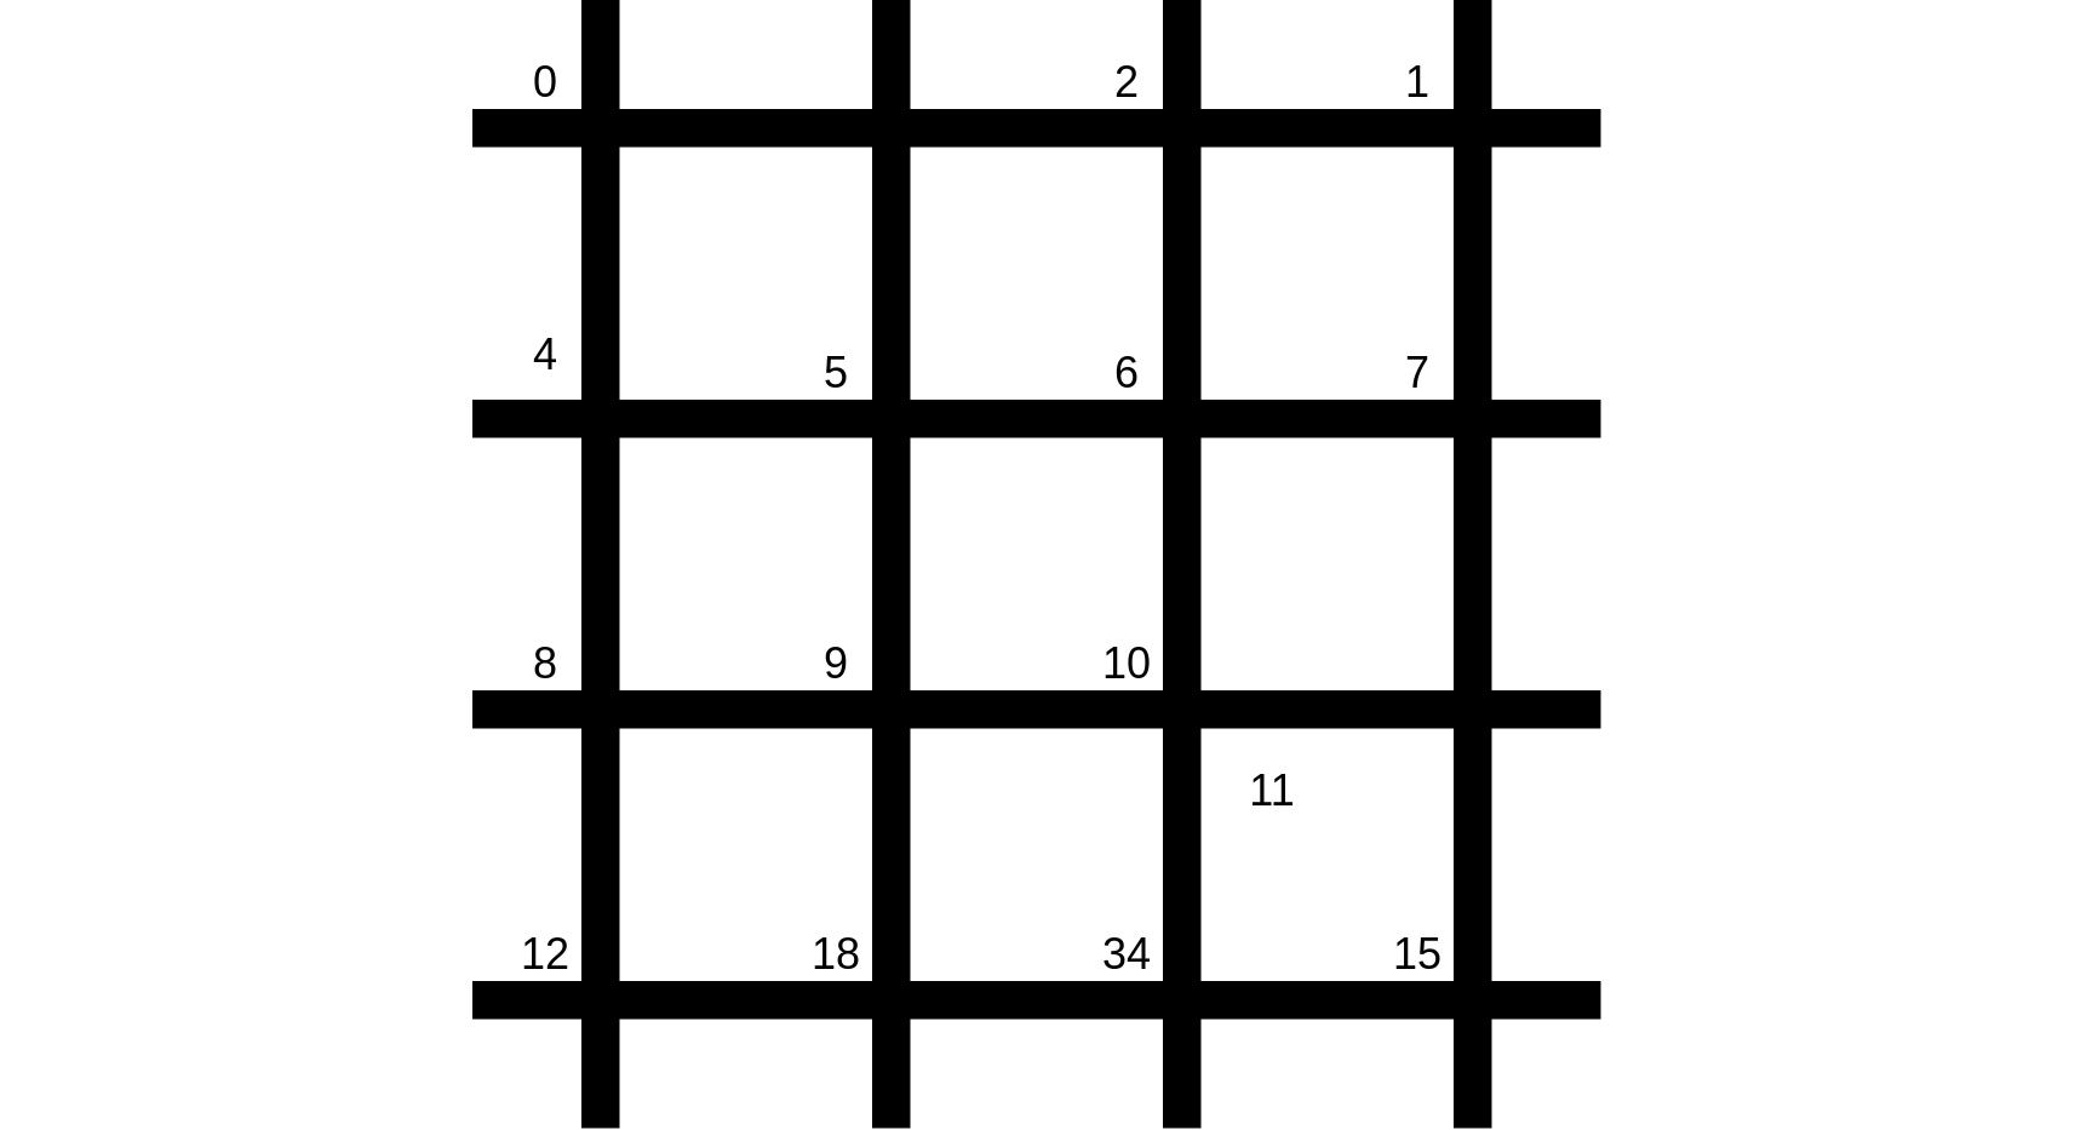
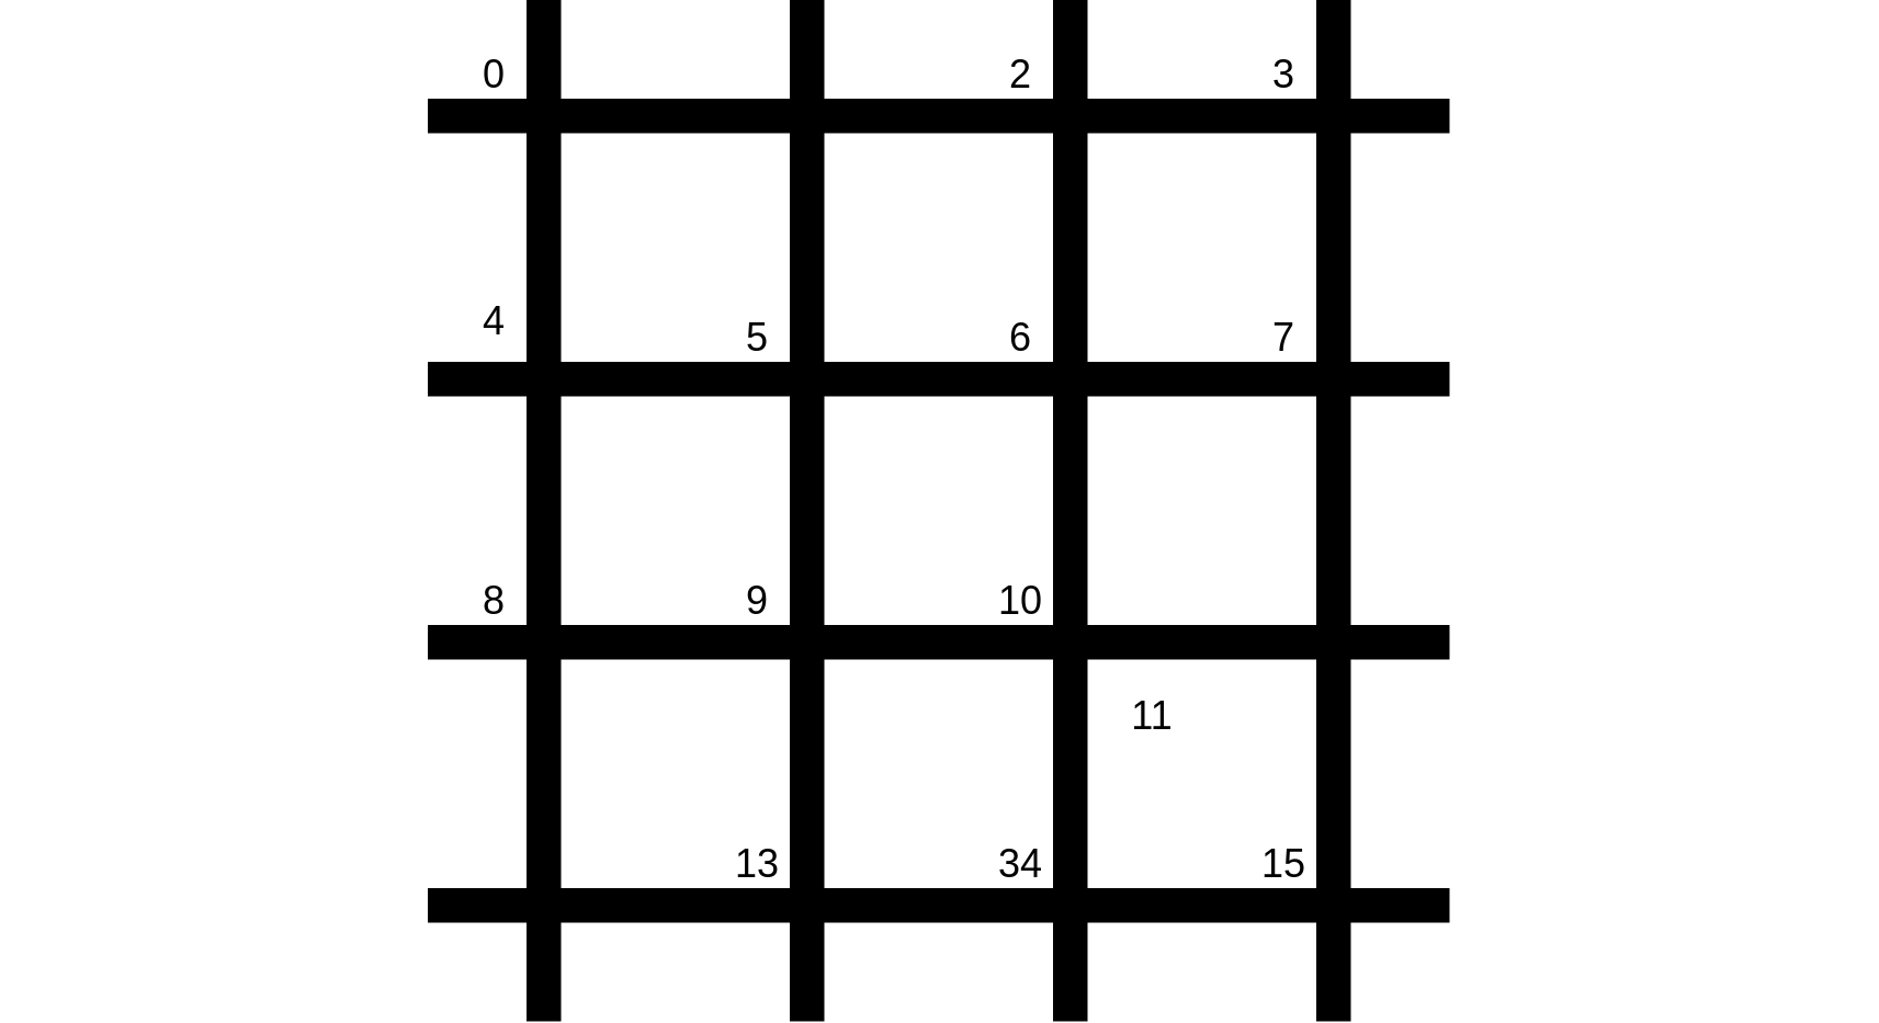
  <mxCell id="0" />
  <mxCell id="1" parent="0" />
  <mxCell id="2" value="" style="rounded=0;whiteSpace=wrap;html=1;fillColor=#000000;" vertex="1" parent="1"><mxGeometry x="260" y="50" width="620" height="20" as="geometry" /></mxCell>
  <mxCell id="3" value="" style="rounded=0;whiteSpace=wrap;html=1;fillColor=#000000;" vertex="1" parent="1"><mxGeometry x="260" y="210" width="620" height="20" as="geometry" /></mxCell>
  <mxCell id="4" value="" style="rounded=0;whiteSpace=wrap;html=1;fillColor=#000000;" vertex="1" parent="1"><mxGeometry x="260" y="370" width="620" height="20" as="geometry" /></mxCell>
  <mxCell id="5" value="" style="rounded=0;whiteSpace=wrap;html=1;fillColor=#000000;" vertex="1" parent="1"><mxGeometry x="260" y="530" width="620" height="20" as="geometry" /></mxCell>
  <mxCell id="6" value="" style="rounded=0;whiteSpace=wrap;html=1;rotation=-90;fillColor=#000000;" vertex="1" parent="1"><mxGeometry x="20" y="290" width="620" height="20" as="geometry" /></mxCell>
  <mxCell id="7" value="" style="rounded=0;whiteSpace=wrap;html=1;rotation=-90;fillColor=#000000;" vertex="1" parent="1"><mxGeometry x="180" y="290" width="620" height="20" as="geometry" /></mxCell>
  <mxCell id="8" value="" style="rounded=0;whiteSpace=wrap;html=1;rotation=-90;fillColor=#000000;" vertex="1" parent="1"><mxGeometry x="340" y="290" width="620" height="20" as="geometry" /></mxCell>
  <mxCell id="9" value="" style="rounded=0;whiteSpace=wrap;html=1;rotation=-90;fillColor=#000000;" vertex="1" parent="1"><mxGeometry x="500" y="290" width="620" height="20" as="geometry" /></mxCell>
  <mxCell id="10" value="0" style="text;html=1;strokeColor=none;fillColor=none;align=center;verticalAlign=middle;whiteSpace=wrap;rounded=0;fontSize=24;" vertex="1" parent="1"><mxGeometry x="270" y="20" width="60" height="30" as="geometry" /></mxCell>
  <mxCell id="11" value="2" style="text;html=1;strokeColor=none;fillColor=none;align=center;verticalAlign=middle;whiteSpace=wrap;rounded=0;fontSize=24;" vertex="1" parent="1"><mxGeometry x="590" y="20" width="60" height="30" as="geometry" /></mxCell>
- <mxCell id="12" value="1" style="text;html=1;strokeColor=none;fillColor=none;align=center;verticalAlign=middle;whiteSpace=wrap;rounded=0;fontSize=24;" vertex="1" parent="1"><mxGeometry x="750" y="20" width="60" height="30" as="geometry" /></mxCell>
+ <mxCell id="12" value="3" style="text;html=1;strokeColor=none;fillColor=none;align=center;verticalAlign=middle;whiteSpace=wrap;rounded=0;fontSize=24;" vertex="1" parent="1"><mxGeometry x="750" y="20" width="60" height="30" as="geometry" /></mxCell>
  <mxCell id="13" value="4" style="text;html=1;strokeColor=none;fillColor=none;align=center;verticalAlign=middle;whiteSpace=wrap;rounded=0;fontSize=24;" vertex="1" parent="1"><mxGeometry x="270" y="170" width="60" height="30" as="geometry" /></mxCell>
  <mxCell id="14" value="5" style="text;html=1;strokeColor=none;fillColor=none;align=center;verticalAlign=middle;whiteSpace=wrap;rounded=0;fontSize=24;" vertex="1" parent="1"><mxGeometry x="430" y="180" width="60" height="30" as="geometry" /></mxCell>
  <mxCell id="15" value="6" style="text;html=1;strokeColor=none;fillColor=none;align=center;verticalAlign=middle;whiteSpace=wrap;rounded=0;fontSize=24;" vertex="1" parent="1"><mxGeometry x="590" y="180" width="60" height="30" as="geometry" /></mxCell>
  <mxCell id="16" value="7" style="text;html=1;strokeColor=none;fillColor=none;align=center;verticalAlign=middle;whiteSpace=wrap;rounded=0;fontSize=24;" vertex="1" parent="1"><mxGeometry x="750" y="180" width="60" height="30" as="geometry" /></mxCell>
- <mxCell id="17" value="12" style="text;html=1;strokeColor=none;fillColor=none;align=center;verticalAlign=middle;whiteSpace=wrap;rounded=0;fontSize=24;" vertex="1" parent="1"><mxGeometry x="270" y="500" width="60" height="30" as="geometry" /></mxCell>
- <mxCell id="18" value="18" style="text;html=1;strokeColor=none;fillColor=none;align=center;verticalAlign=middle;whiteSpace=wrap;rounded=0;fontSize=24;" vertex="1" parent="1"><mxGeometry x="430" y="500" width="60" height="30" as="geometry" /></mxCell>
+ <mxCell id="18" value="13" style="text;html=1;strokeColor=none;fillColor=none;align=center;verticalAlign=middle;whiteSpace=wrap;rounded=0;fontSize=24;" vertex="1" parent="1"><mxGeometry x="430" y="500" width="60" height="30" as="geometry" /></mxCell>
  <mxCell id="19" value="34" style="text;html=1;strokeColor=none;fillColor=none;align=center;verticalAlign=middle;whiteSpace=wrap;rounded=0;fontSize=24;" vertex="1" parent="1"><mxGeometry x="590" y="500" width="60" height="30" as="geometry" /></mxCell>
  <mxCell id="20" value="15" style="text;html=1;strokeColor=none;fillColor=none;align=center;verticalAlign=middle;whiteSpace=wrap;rounded=0;fontSize=24;" vertex="1" parent="1"><mxGeometry x="750" y="500" width="60" height="30" as="geometry" /></mxCell>
  <mxCell id="21" value="8" style="text;html=1;strokeColor=none;fillColor=none;align=center;verticalAlign=middle;whiteSpace=wrap;rounded=0;fontSize=24;" vertex="1" parent="1"><mxGeometry x="270" y="340" width="60" height="30" as="geometry" /></mxCell>
  <mxCell id="22" value="9" style="text;html=1;strokeColor=none;fillColor=none;align=center;verticalAlign=middle;whiteSpace=wrap;rounded=0;fontSize=24;" vertex="1" parent="1"><mxGeometry x="430" y="340" width="60" height="30" as="geometry" /></mxCell>
  <mxCell id="23" value="10" style="text;html=1;strokeColor=none;fillColor=none;align=center;verticalAlign=middle;whiteSpace=wrap;rounded=0;fontSize=24;" vertex="1" parent="1"><mxGeometry x="590" y="340" width="60" height="30" as="geometry" /></mxCell>
  <mxCell id="24" value="11" style="text;html=1;strokeColor=none;fillColor=none;align=center;verticalAlign=middle;whiteSpace=wrap;rounded=0;fontSize=24;" vertex="1" parent="1"><mxGeometry x="670" y="410" width="60" height="30" as="geometry" /></mxCell>
